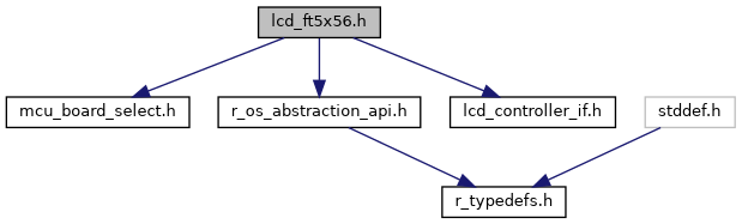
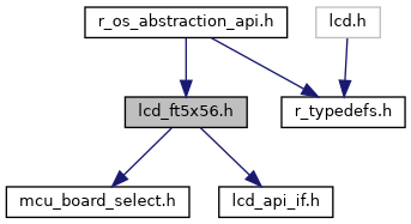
  digraph {
    node [color=black fillcolor=white fontname=Helvetica fontsize=10 shape=record style=filled]
    edge [color=midnightblue fontname=Helvetica fontsize=10 labelfontname=Helvetica labelfontsize=10 style=solid]
    n1 [fillcolor=grey75 fontcolor=black height=0.2 label="lcd_ft5x56.h" width=0.4]
    n2 [height=0.2 label="mcu_board_select.h" width=0.4]
    n3 [height=0.2 label="r_os_abstraction_api.h" width=0.4]
-   n4 [height=0.2 label="lcd_controller_if.h" width=0.4]
+   n4 [height=0.2 label="lcd_api_if.h" width=0.4]
    n5 [height=0.2 label="r_typedefs.h" width=0.4]
-   n6 [color=grey75 height=0.2 label="stddef.h" width=0.4]
+   n6 [color=grey75 height=0.2 label="lcd.h" width=0.4]
    n1 -> n2
-   n1 -> n3
+   n3 -> n1
    n1 -> n4
    n3 -> n5
    n6 -> n5
  }
